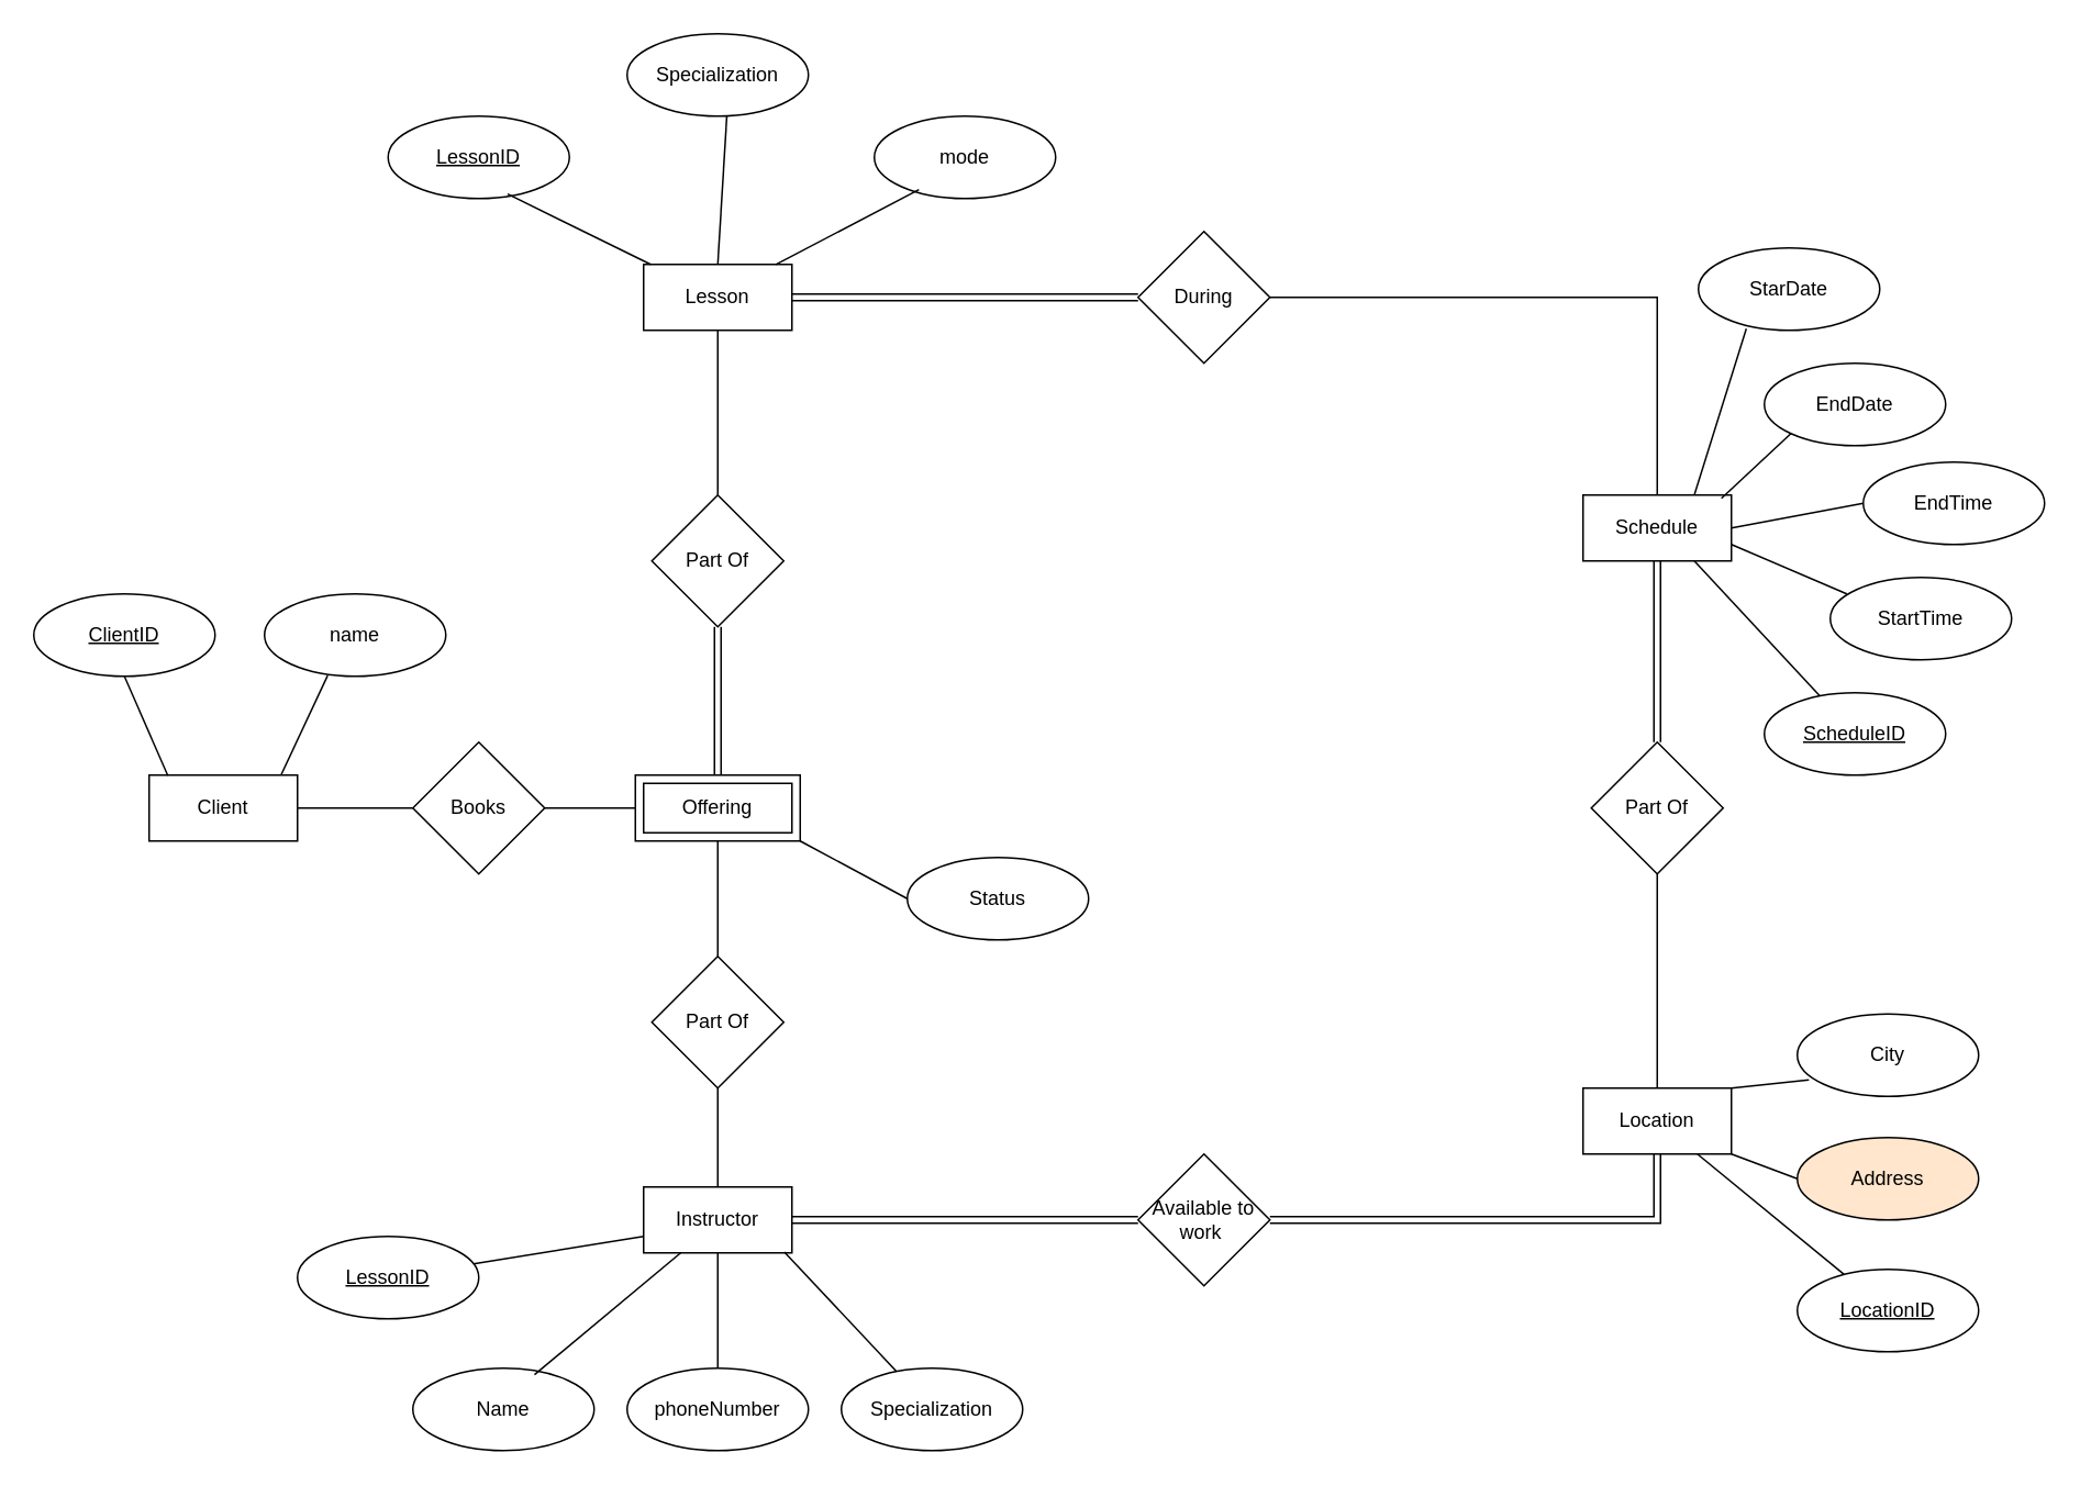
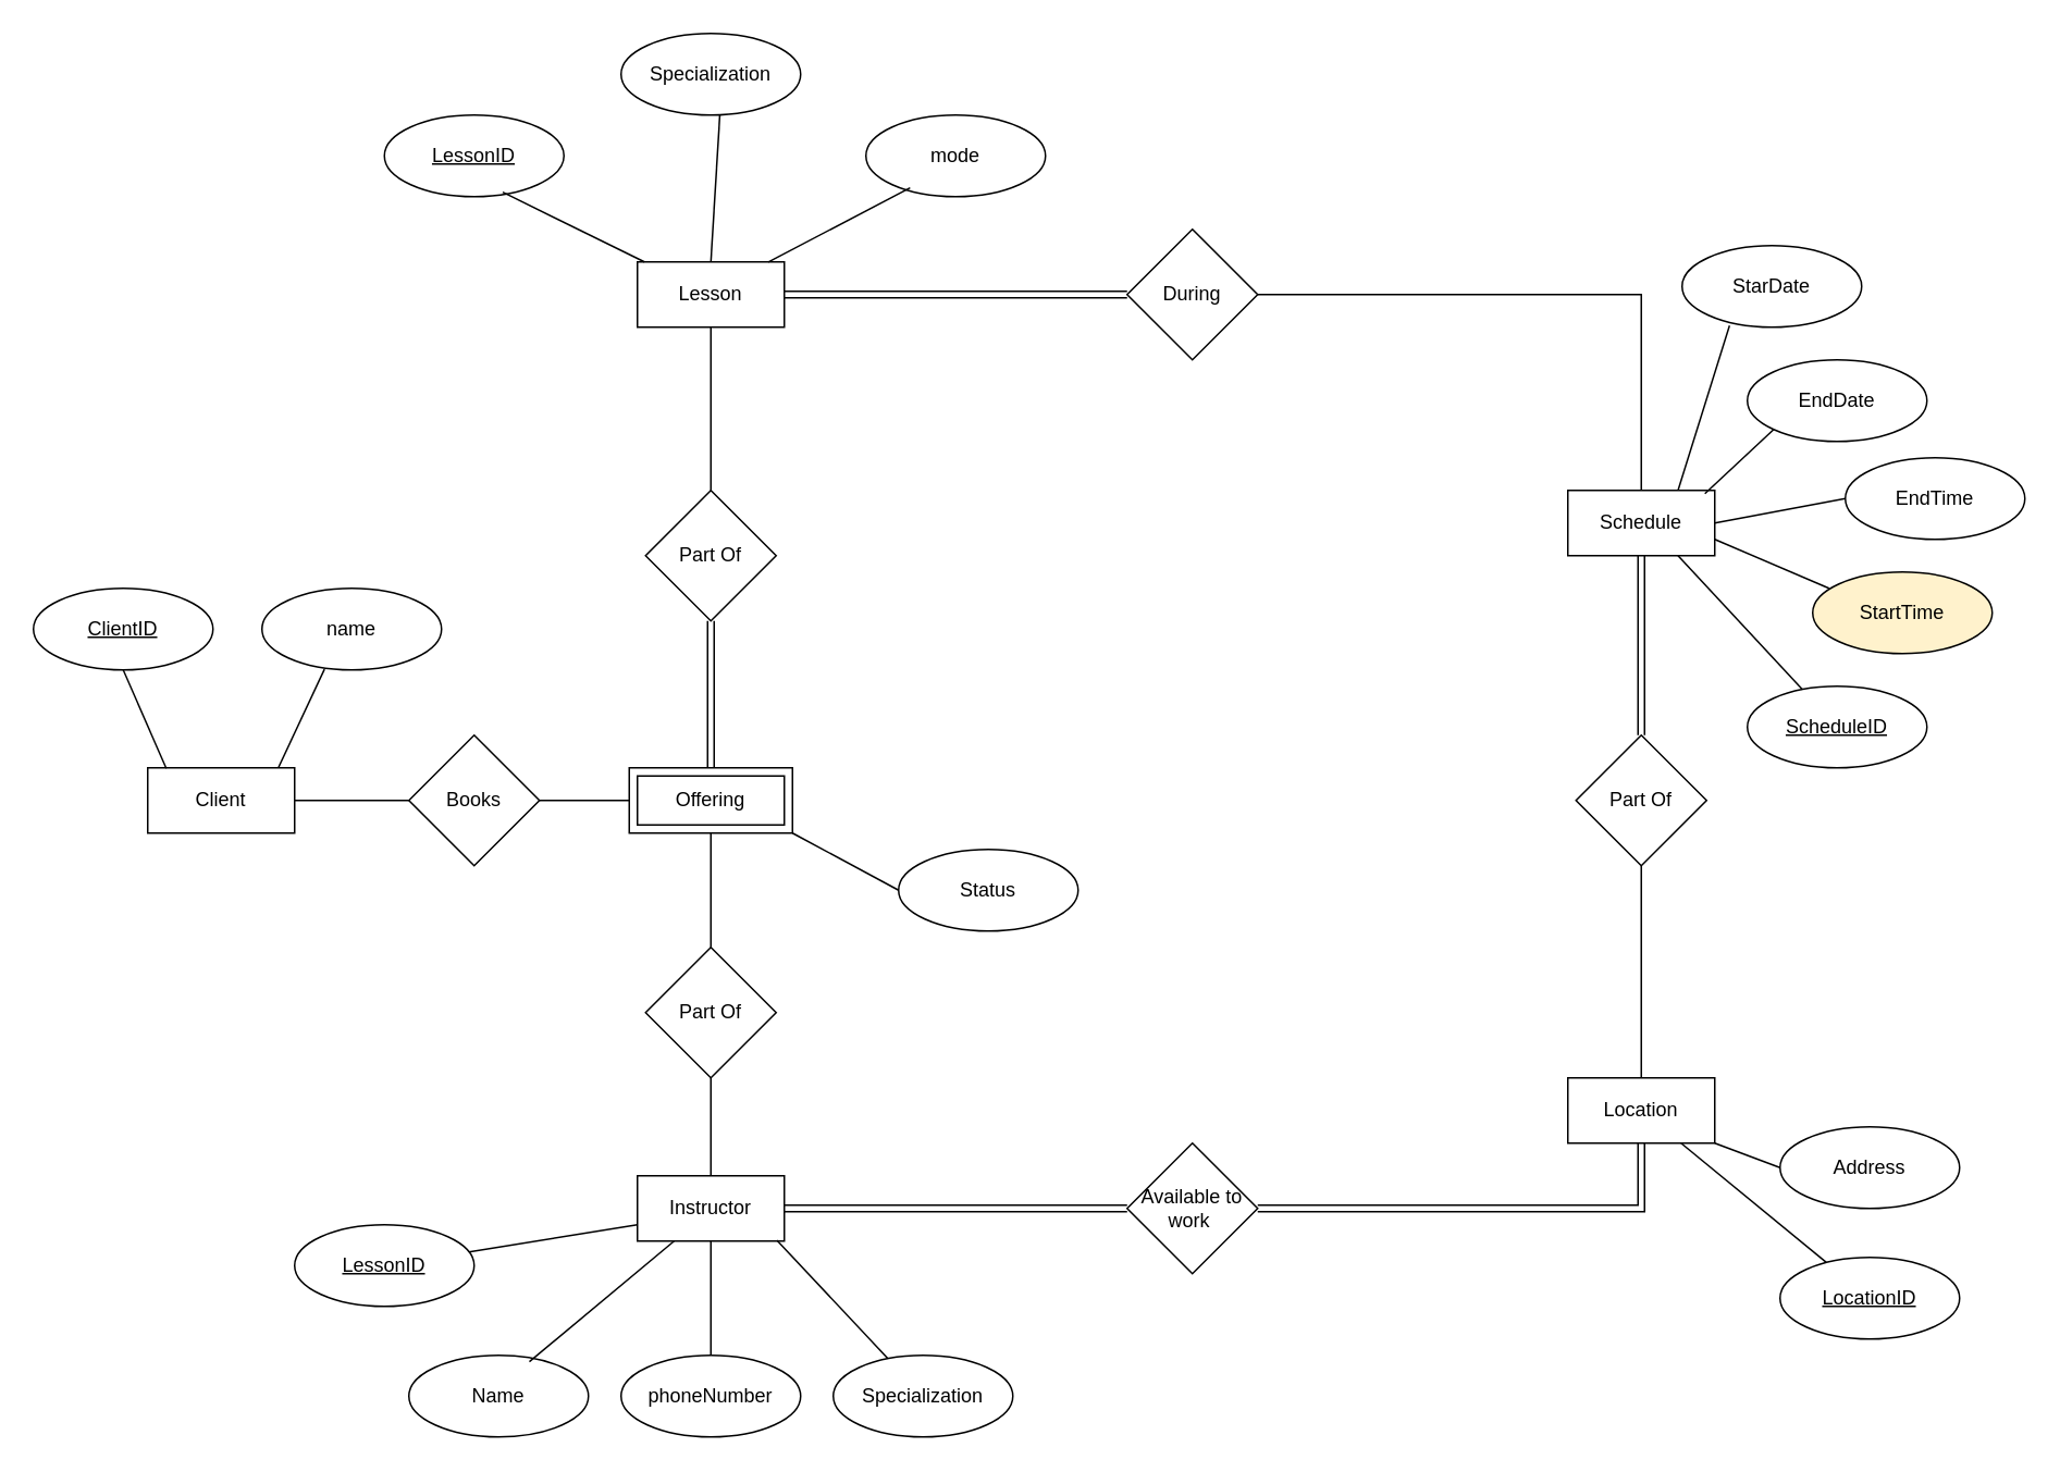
  <mxCell id="0" />
  <mxCell id="1" parent="0" />
  <mxCell id="2" value="Client" style="rounded=0;whiteSpace=wrap;html=1;" vertex="1" parent="1"><mxGeometry x="90" y="470" width="90" height="40" as="geometry" /></mxCell>
  <mxCell id="3" value="&lt;u&gt;ClientID&lt;/u&gt;" style="ellipse;whiteSpace=wrap;html=1;" vertex="1" parent="1"><mxGeometry x="20" y="360" width="110" height="50" as="geometry" /></mxCell>
  <mxCell id="4" value="" style="endArrow=none;html=1;rounded=0;exitX=0.5;exitY=1;exitDx=0;exitDy=0;entryX=0.126;entryY=0.008;entryDx=0;entryDy=0;entryPerimeter=0;" edge="1" parent="1" source="3" target="2"><mxGeometry width="50" height="50" relative="1" as="geometry"><mxPoint x="10" y="490" as="sourcePoint" /><mxPoint x="100" y="460" as="targetPoint" /></mxGeometry></mxCell>
  <mxCell id="5" value="name" style="ellipse;whiteSpace=wrap;html=1;" vertex="1" parent="1"><mxGeometry x="160" y="360" width="110" height="50" as="geometry" /></mxCell>
  <mxCell id="6" value="" style="endArrow=none;html=1;rounded=0;exitX=0.889;exitY=0;exitDx=0;exitDy=0;exitPerimeter=0;entryX=0.348;entryY=0.992;entryDx=0;entryDy=0;entryPerimeter=0;" edge="1" parent="1" source="2" target="5"><mxGeometry width="50" height="50" relative="1" as="geometry"><mxPoint x="220" y="480" as="sourcePoint" /><mxPoint x="210" y="450" as="targetPoint" /></mxGeometry></mxCell>
  <mxCell id="7" value="" style="edgeStyle=orthogonalEdgeStyle;rounded=0;orthogonalLoop=1;jettySize=auto;html=1;endArrow=none;startFill=0;" edge="1" parent="1" source="8" target="27"><mxGeometry relative="1" as="geometry" /></mxCell>
  <mxCell id="8" value="Offering" style="shape=ext;margin=3;double=1;whiteSpace=wrap;html=1;align=center;" vertex="1" parent="1"><mxGeometry x="385" y="470" width="100" height="40" as="geometry" /></mxCell>
  <mxCell id="9" style="edgeStyle=orthogonalEdgeStyle;rounded=0;orthogonalLoop=1;jettySize=auto;html=1;exitX=0;exitY=0.5;exitDx=0;exitDy=0;entryX=1;entryY=0.5;entryDx=0;entryDy=0;strokeColor=default;startArrow=none;startFill=0;endArrow=none;" edge="1" parent="1" source="11" target="2"><mxGeometry relative="1" as="geometry" /></mxCell>
  <mxCell id="10" value="" style="edgeStyle=orthogonalEdgeStyle;rounded=0;orthogonalLoop=1;jettySize=auto;html=1;endArrow=none;startFill=0;" edge="1" parent="1" source="11" target="8"><mxGeometry relative="1" as="geometry" /></mxCell>
  <mxCell id="11" value="Books" style="rhombus;whiteSpace=wrap;html=1;" vertex="1" parent="1"><mxGeometry x="250" y="450" width="80" height="80" as="geometry" /></mxCell>
  <mxCell id="12" style="edgeStyle=orthogonalEdgeStyle;rounded=0;orthogonalLoop=1;jettySize=auto;html=1;shape=link;" edge="1" parent="1" source="13" target="36"><mxGeometry relative="1" as="geometry" /></mxCell>
  <mxCell id="13" value="Lesson" style="rounded=0;whiteSpace=wrap;html=1;" vertex="1" parent="1"><mxGeometry x="390" y="160" width="90" height="40" as="geometry" /></mxCell>
  <mxCell id="14" value="" style="edgeStyle=orthogonalEdgeStyle;rounded=0;orthogonalLoop=1;jettySize=auto;html=1;endArrow=none;startFill=0;" edge="1" parent="1" source="16" target="13"><mxGeometry relative="1" as="geometry" /></mxCell>
  <mxCell id="15" value="" style="edgeStyle=orthogonalEdgeStyle;rounded=0;orthogonalLoop=1;jettySize=auto;html=1;shape=link;" edge="1" parent="1" source="16" target="8"><mxGeometry relative="1" as="geometry" /></mxCell>
  <mxCell id="16" value="Part Of" style="rhombus;whiteSpace=wrap;html=1;" vertex="1" parent="1"><mxGeometry x="395" y="300" width="80" height="80" as="geometry" /></mxCell>
  <mxCell id="17" value="&lt;u&gt;LessonID&lt;/u&gt;" style="ellipse;whiteSpace=wrap;html=1;" vertex="1" parent="1"><mxGeometry x="235" y="70" width="110" height="50" as="geometry" /></mxCell>
  <mxCell id="18" value="Specialization" style="ellipse;whiteSpace=wrap;html=1;" vertex="1" parent="1"><mxGeometry x="380" y="20" width="110" height="50" as="geometry" /></mxCell>
  <mxCell id="19" value="mode" style="ellipse;whiteSpace=wrap;html=1;" vertex="1" parent="1"><mxGeometry x="530" y="70" width="110" height="50" as="geometry" /></mxCell>
  <mxCell id="20" value="" style="endArrow=none;html=1;rounded=0;entryX=0.659;entryY=0.946;entryDx=0;entryDy=0;entryPerimeter=0;" edge="1" parent="1" source="13" target="17"><mxGeometry width="50" height="50" relative="1" as="geometry"><mxPoint x="240" y="220" as="sourcePoint" /><mxPoint x="290" y="170" as="targetPoint" /></mxGeometry></mxCell>
  <mxCell id="21" value="" style="endArrow=none;html=1;rounded=0;entryX=0.55;entryY=0.994;entryDx=0;entryDy=0;entryPerimeter=0;exitX=0.5;exitY=0;exitDx=0;exitDy=0;" edge="1" parent="1" source="13" target="18"><mxGeometry width="50" height="50" relative="1" as="geometry"><mxPoint x="250" y="230" as="sourcePoint" /><mxPoint x="300" y="180" as="targetPoint" /></mxGeometry></mxCell>
  <mxCell id="22" value="" style="endArrow=none;html=1;rounded=0;entryX=0.246;entryY=0.891;entryDx=0;entryDy=0;entryPerimeter=0;exitX=0.891;exitY=0.002;exitDx=0;exitDy=0;exitPerimeter=0;" edge="1" parent="1" source="13" target="19"><mxGeometry width="50" height="50" relative="1" as="geometry"><mxPoint x="260" y="240" as="sourcePoint" /><mxPoint x="310" y="190" as="targetPoint" /></mxGeometry></mxCell>
  <mxCell id="23" value="Status" style="ellipse;whiteSpace=wrap;html=1;" vertex="1" parent="1"><mxGeometry x="550" y="520" width="110" height="50" as="geometry" /></mxCell>
  <mxCell id="24" value="" style="endArrow=none;html=1;rounded=0;entryX=0;entryY=0.5;entryDx=0;entryDy=0;exitX=1;exitY=1;exitDx=0;exitDy=0;" edge="1" parent="1" source="8" target="23"><mxGeometry width="50" height="50" relative="1" as="geometry"><mxPoint x="490" y="620" as="sourcePoint" /><mxPoint x="540" y="570" as="targetPoint" /></mxGeometry></mxCell>
  <mxCell id="25" value="Instructor" style="rounded=0;whiteSpace=wrap;html=1;" vertex="1" parent="1"><mxGeometry x="390" y="720" width="90" height="40" as="geometry" /></mxCell>
  <mxCell id="26" value="" style="edgeStyle=orthogonalEdgeStyle;rounded=0;orthogonalLoop=1;jettySize=auto;html=1;endArrow=none;startFill=0;" edge="1" parent="1" source="27" target="25"><mxGeometry relative="1" as="geometry" /></mxCell>
  <mxCell id="27" value="Part Of" style="rhombus;whiteSpace=wrap;html=1;" vertex="1" parent="1"><mxGeometry x="395" y="580" width="80" height="80" as="geometry" /></mxCell>
  <mxCell id="28" value="&lt;u&gt;LessonID&lt;/u&gt;" style="ellipse;whiteSpace=wrap;html=1;" vertex="1" parent="1"><mxGeometry x="180" y="750" width="110" height="50" as="geometry" /></mxCell>
  <mxCell id="29" value="Name" style="ellipse;whiteSpace=wrap;html=1;" vertex="1" parent="1"><mxGeometry x="250" y="830" width="110" height="50" as="geometry" /></mxCell>
  <mxCell id="30" value="phoneNumber" style="ellipse;whiteSpace=wrap;html=1;" vertex="1" parent="1"><mxGeometry x="380" y="830" width="110" height="50" as="geometry" /></mxCell>
  <mxCell id="31" value="Specialization" style="ellipse;whiteSpace=wrap;html=1;" vertex="1" parent="1"><mxGeometry x="510" y="830" width="110" height="50" as="geometry" /></mxCell>
  <mxCell id="32" value="" style="endArrow=none;html=1;rounded=0;entryX=0;entryY=0.75;entryDx=0;entryDy=0;" edge="1" parent="1" source="28" target="25"><mxGeometry width="50" height="50" relative="1" as="geometry"><mxPoint x="160" y="950" as="sourcePoint" /><mxPoint x="210" y="900" as="targetPoint" /></mxGeometry></mxCell>
  <mxCell id="33" value="" style="endArrow=none;html=1;rounded=0;entryX=0.25;entryY=1;entryDx=0;entryDy=0;exitX=0.671;exitY=0.078;exitDx=0;exitDy=0;exitPerimeter=0;" edge="1" parent="1" source="29" target="25"><mxGeometry width="50" height="50" relative="1" as="geometry"><mxPoint x="170" y="960" as="sourcePoint" /><mxPoint x="220" y="910" as="targetPoint" /></mxGeometry></mxCell>
  <mxCell id="34" value="" style="endArrow=none;html=1;rounded=0;entryX=0.5;entryY=1;entryDx=0;entryDy=0;" edge="1" parent="1" source="30" target="25"><mxGeometry width="50" height="50" relative="1" as="geometry"><mxPoint x="180" y="970" as="sourcePoint" /><mxPoint x="230" y="920" as="targetPoint" /></mxGeometry></mxCell>
  <mxCell id="35" value="" style="endArrow=none;html=1;rounded=0;entryX=0.949;entryY=0.986;entryDx=0;entryDy=0;entryPerimeter=0;" edge="1" parent="1" source="31" target="25"><mxGeometry width="50" height="50" relative="1" as="geometry"><mxPoint x="190" y="980" as="sourcePoint" /><mxPoint x="240" y="930" as="targetPoint" /></mxGeometry></mxCell>
  <mxCell id="36" value="During" style="rhombus;whiteSpace=wrap;html=1;" vertex="1" parent="1"><mxGeometry x="690" y="140" width="80" height="80" as="geometry" /></mxCell>
  <mxCell id="37" value="Schedule" style="rounded=0;whiteSpace=wrap;html=1;" vertex="1" parent="1"><mxGeometry x="960" y="300" width="90" height="40" as="geometry" /></mxCell>
  <mxCell id="38" value="" style="edgeStyle=orthogonalEdgeStyle;rounded=0;orthogonalLoop=1;jettySize=auto;html=1;shape=link;" edge="1" parent="1" source="40" target="37"><mxGeometry relative="1" as="geometry" /></mxCell>
  <mxCell id="39" style="edgeStyle=orthogonalEdgeStyle;rounded=0;orthogonalLoop=1;jettySize=auto;html=1;endArrow=none;startFill=0;" edge="1" parent="1" source="40" target="41"><mxGeometry relative="1" as="geometry" /></mxCell>
  <mxCell id="40" value="Part Of" style="rhombus;whiteSpace=wrap;html=1;" vertex="1" parent="1"><mxGeometry x="965" y="450" width="80" height="80" as="geometry" /></mxCell>
  <mxCell id="41" value="Location" style="rounded=0;whiteSpace=wrap;html=1;" vertex="1" parent="1"><mxGeometry x="960" y="660" width="90" height="40" as="geometry" /></mxCell>
  <mxCell id="42" value="Available to work&amp;nbsp;" style="rhombus;whiteSpace=wrap;html=1;" vertex="1" parent="1"><mxGeometry x="690" y="700" width="80" height="80" as="geometry" /></mxCell>
  <mxCell id="43" value="" style="edgeStyle=orthogonalEdgeStyle;rounded=0;orthogonalLoop=1;jettySize=auto;html=1;shape=link;entryX=1;entryY=0.5;entryDx=0;entryDy=0;exitX=0.5;exitY=1;exitDx=0;exitDy=0;" edge="1" parent="1" source="41" target="42"><mxGeometry relative="1" as="geometry"><mxPoint x="830" y="595" as="sourcePoint" /><mxPoint x="830" y="685" as="targetPoint" /></mxGeometry></mxCell>
  <mxCell id="44" value="" style="edgeStyle=orthogonalEdgeStyle;rounded=0;orthogonalLoop=1;jettySize=auto;html=1;shape=link;entryX=1;entryY=0.5;entryDx=0;entryDy=0;exitX=0;exitY=0.5;exitDx=0;exitDy=0;" edge="1" parent="1" source="42" target="25"><mxGeometry relative="1" as="geometry"><mxPoint x="765" y="680" as="sourcePoint" /><mxPoint x="510" y="700" as="targetPoint" /></mxGeometry></mxCell>
  <mxCell id="45" value="&lt;u&gt;LocationID&lt;/u&gt;" style="ellipse;whiteSpace=wrap;html=1;" vertex="1" parent="1"><mxGeometry x="1090" y="770" width="110" height="50" as="geometry" /></mxCell>
- <mxCell id="46" value="City" style="ellipse;whiteSpace=wrap;html=1;" vertex="1" parent="1"><mxGeometry x="1090" y="615" width="110" height="50" as="geometry" /></mxCell>
- <mxCell id="47" value="Address" style="ellipse;whiteSpace=wrap;html=1;fillColor=#ffe6cc;" vertex="1" parent="1"><mxGeometry x="1090" y="690" width="110" height="50" as="geometry" /></mxCell>
+ <mxCell id="47" value="Address" style="ellipse;whiteSpace=wrap;html=1;" vertex="1" parent="1"><mxGeometry x="1090" y="690" width="110" height="50" as="geometry" /></mxCell>
  <mxCell id="48" value="EndDate" style="ellipse;whiteSpace=wrap;html=1;" vertex="1" parent="1"><mxGeometry x="1070" y="220" width="110" height="50" as="geometry" /></mxCell>
  <mxCell id="49" value="&lt;u&gt;ScheduleID&lt;/u&gt;" style="ellipse;whiteSpace=wrap;html=1;" vertex="1" parent="1"><mxGeometry x="1070" y="420" width="110" height="50" as="geometry" /></mxCell>
  <mxCell id="50" value="EndTime" style="ellipse;whiteSpace=wrap;html=1;" vertex="1" parent="1"><mxGeometry x="1130" y="280" width="110" height="50" as="geometry" /></mxCell>
  <mxCell id="51" value="StarDate" style="ellipse;whiteSpace=wrap;html=1;" vertex="1" parent="1"><mxGeometry x="1030" y="150" width="110" height="50" as="geometry" /></mxCell>
- <mxCell id="52" value="StartTime" style="ellipse;whiteSpace=wrap;html=1;" vertex="1" parent="1"><mxGeometry x="1110" y="350" width="110" height="50" as="geometry" /></mxCell>
+ <mxCell id="52" value="StartTime" style="ellipse;whiteSpace=wrap;html=1;fillColor=#fff2cc;" vertex="1" parent="1"><mxGeometry x="1110" y="350" width="110" height="50" as="geometry" /></mxCell>
  <mxCell id="53" value="" style="endArrow=none;html=1;rounded=0;entryX=1;entryY=0.5;entryDx=0;entryDy=0;exitX=0.5;exitY=0;exitDx=0;exitDy=0;" edge="1" parent="1" source="37" target="36"><mxGeometry width="50" height="50" relative="1" as="geometry"><mxPoint x="1000" y="200" as="sourcePoint" /><mxPoint x="930" y="250" as="targetPoint" /><Array as="points"><mxPoint x="1005" y="180" /></Array></mxGeometry></mxCell>
  <mxCell id="54" value="" style="endArrow=none;html=1;rounded=0;entryX=0.264;entryY=0.98;entryDx=0;entryDy=0;entryPerimeter=0;exitX=0.75;exitY=0;exitDx=0;exitDy=0;" edge="1" parent="1" source="37" target="51"><mxGeometry width="50" height="50" relative="1" as="geometry"><mxPoint x="1060" y="410" as="sourcePoint" /><mxPoint x="1110" y="360" as="targetPoint" /></mxGeometry></mxCell>
  <mxCell id="55" value="" style="endArrow=none;html=1;rounded=0;entryX=0;entryY=1;entryDx=0;entryDy=0;exitX=0.933;exitY=0.05;exitDx=0;exitDy=0;exitPerimeter=0;" edge="1" parent="1" source="37" target="48"><mxGeometry width="50" height="50" relative="1" as="geometry"><mxPoint x="1090" y="300" as="sourcePoint" /><mxPoint x="1069" y="209" as="targetPoint" /></mxGeometry></mxCell>
  <mxCell id="56" value="" style="endArrow=none;html=1;rounded=0;entryX=0;entryY=0.5;entryDx=0;entryDy=0;exitX=1;exitY=0.5;exitDx=0;exitDy=0;" edge="1" parent="1" source="37" target="50"><mxGeometry width="50" height="50" relative="1" as="geometry"><mxPoint x="1100" y="310" as="sourcePoint" /><mxPoint x="1079" y="219" as="targetPoint" /></mxGeometry></mxCell>
  <mxCell id="57" value="" style="endArrow=none;html=1;rounded=0;entryX=0.091;entryY=0.2;entryDx=0;entryDy=0;entryPerimeter=0;exitX=1;exitY=0.75;exitDx=0;exitDy=0;" edge="1" parent="1" source="37" target="52"><mxGeometry width="50" height="50" relative="1" as="geometry"><mxPoint x="1058" y="330" as="sourcePoint" /><mxPoint x="1089" y="229" as="targetPoint" /></mxGeometry></mxCell>
  <mxCell id="58" value="" style="endArrow=none;html=1;rounded=0;exitX=0.75;exitY=1;exitDx=0;exitDy=0;" edge="1" parent="1" source="37" target="49"><mxGeometry width="50" height="50" relative="1" as="geometry"><mxPoint x="1068" y="340" as="sourcePoint" /><mxPoint x="1099" y="239" as="targetPoint" /></mxGeometry></mxCell>
- <mxCell id="59" value="" style="endArrow=none;html=1;rounded=0;entryX=0.064;entryY=0.8;entryDx=0;entryDy=0;entryPerimeter=0;exitX=1;exitY=0;exitDx=0;exitDy=0;" edge="1" parent="1" source="41" target="46"><mxGeometry width="50" height="50" relative="1" as="geometry"><mxPoint x="1090" y="620" as="sourcePoint" /><mxPoint x="1140" y="570" as="targetPoint" /></mxGeometry></mxCell>
  <mxCell id="60" value="" style="endArrow=none;html=1;rounded=0;entryX=0;entryY=0.5;entryDx=0;entryDy=0;exitX=1;exitY=1;exitDx=0;exitDy=0;" edge="1" parent="1" source="41" target="47"><mxGeometry width="50" height="50" relative="1" as="geometry"><mxPoint x="1020" y="780" as="sourcePoint" /><mxPoint x="1070" y="730" as="targetPoint" /></mxGeometry></mxCell>
  <mxCell id="61" value="" style="endArrow=none;html=1;rounded=0;" edge="1" parent="1" source="41" target="45"><mxGeometry width="50" height="50" relative="1" as="geometry"><mxPoint x="1020" y="820" as="sourcePoint" /><mxPoint x="1070" y="770" as="targetPoint" /></mxGeometry></mxCell>
